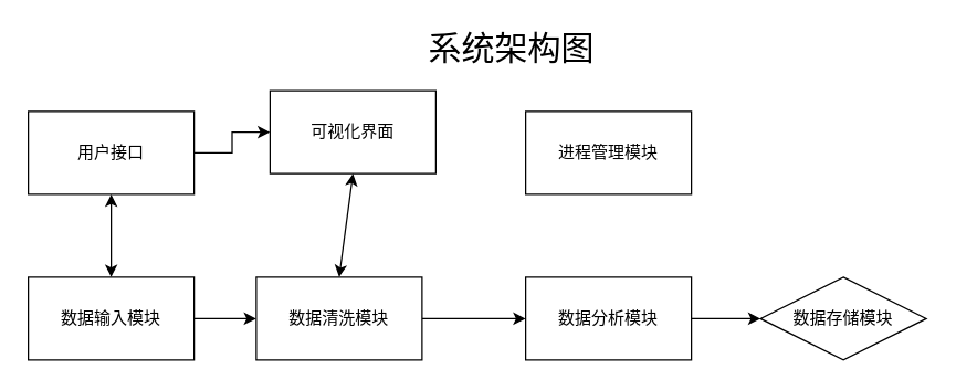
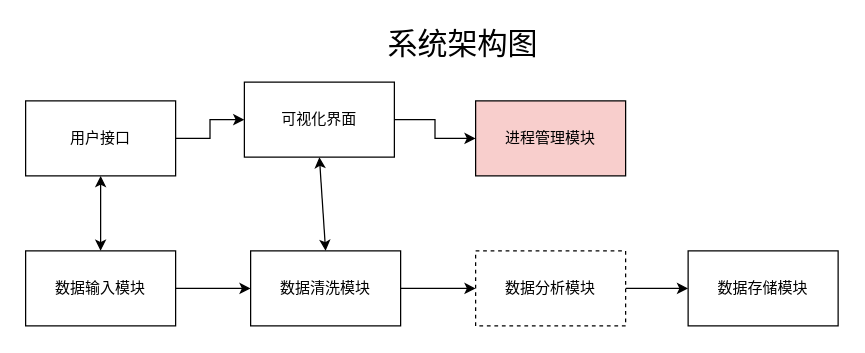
  <mxCell id="0" />
  <mxCell id="1" parent="0" />
  <mxCell id="2" value="" style="edgeStyle=orthogonalEdgeStyle;rounded=0;orthogonalLoop=1;jettySize=auto;html=1;" edge="1" parent="1" source="3" target="9"><mxGeometry relative="1" as="geometry" /></mxCell>
  <mxCell id="3" value="数据输入模块" style="rounded=0;whiteSpace=wrap;html=1;" vertex="1" parent="1"><mxGeometry x="20" y="200" width="120" height="60" as="geometry" /></mxCell>
  <mxCell id="4" value="" style="edgeStyle=orthogonalEdgeStyle;rounded=0;orthogonalLoop=1;jettySize=auto;html=1;" edge="1" parent="1" source="5" target="7"><mxGeometry relative="1" as="geometry" /></mxCell>
  <mxCell id="5" value="用户接口" style="rounded=0;whiteSpace=wrap;html=1;" vertex="1" parent="1"><mxGeometry x="20" y="80" width="120" height="60" as="geometry" /></mxCell>
+ <mxCell id="6" value="" style="edgeStyle=orthogonalEdgeStyle;rounded=0;orthogonalLoop=1;jettySize=auto;html=1;" edge="1" parent="1" source="7" target="11"><mxGeometry relative="1" as="geometry" /></mxCell>
  <mxCell id="7" value="可视化界面" style="rounded=0;whiteSpace=wrap;html=1;" vertex="1" parent="1"><mxGeometry x="195" y="65" width="120" height="60" as="geometry" /></mxCell>
  <mxCell id="8" value="" style="edgeStyle=orthogonalEdgeStyle;rounded=0;orthogonalLoop=1;jettySize=auto;html=1;" edge="1" parent="1" source="9" target="13"><mxGeometry relative="1" as="geometry" /></mxCell>
- <mxCell id="9" value="数据清洗模块" style="rounded=0;whiteSpace=wrap;html=1;" vertex="1" parent="1"><mxGeometry x="185" y="200" width="120" height="60" as="geometry" /></mxCell>
- <mxCell id="10" value="数据存储模块" style="rhombus;whiteSpace=wrap;html=1;" vertex="1" parent="1"><mxGeometry x="550" y="200" width="120" height="60" as="geometry" /></mxCell>
- <mxCell id="11" value="进程管理模块" style="rounded=0;whiteSpace=wrap;html=1;" vertex="1" parent="1"><mxGeometry x="380" y="80" width="120" height="60" as="geometry" /></mxCell>
+ <mxCell id="9" value="数据清洗模块" style="rounded=0;whiteSpace=wrap;html=1;" vertex="1" parent="1"><mxGeometry x="200" y="200" width="120" height="60" as="geometry" /></mxCell>
+ <mxCell id="10" value="数据存储模块" style="rounded=0;whiteSpace=wrap;html=1;" vertex="1" parent="1"><mxGeometry x="550" y="200" width="120" height="60" as="geometry" /></mxCell>
+ <mxCell id="11" value="进程管理模块" style="rounded=0;whiteSpace=wrap;html=1;fillColor=#f8cecc;" vertex="1" parent="1"><mxGeometry x="380" y="80" width="120" height="60" as="geometry" /></mxCell>
  <mxCell id="12" value="" style="edgeStyle=orthogonalEdgeStyle;rounded=0;orthogonalLoop=1;jettySize=auto;html=1;" edge="1" parent="1" source="13" target="10"><mxGeometry relative="1" as="geometry" /></mxCell>
- <mxCell id="13" value="数据分析模块" style="rounded=0;whiteSpace=wrap;html=1;" vertex="1" parent="1"><mxGeometry x="380" y="200" width="120" height="60" as="geometry" /></mxCell>
+ <mxCell id="13" value="数据分析模块" style="rounded=0;whiteSpace=wrap;html=1;dashed=1;" vertex="1" parent="1"><mxGeometry x="380" y="200" width="120" height="60" as="geometry" /></mxCell>
  <mxCell id="14" value="" style="endArrow=classic;startArrow=classic;html=1;rounded=0;entryX=0.5;entryY=1;entryDx=0;entryDy=0;exitX=0.5;exitY=0;exitDx=0;exitDy=0;" edge="1" parent="1" source="3" target="5"><mxGeometry width="50" height="50" relative="1" as="geometry"><mxPoint x="240" y="320" as="sourcePoint" /><mxPoint x="290" y="270" as="targetPoint" /></mxGeometry></mxCell>
  <mxCell id="15" value="" style="endArrow=classic;startArrow=classic;html=1;rounded=0;entryX=0.5;entryY=1;entryDx=0;entryDy=0;exitX=0.5;exitY=0;exitDx=0;exitDy=0;" edge="1" parent="1" source="9" target="7"><mxGeometry width="50" height="50" relative="1" as="geometry"><mxPoint x="240" y="220" as="sourcePoint" /><mxPoint x="290" y="170" as="targetPoint" /></mxGeometry></mxCell>
  <mxCell id="16" value="&lt;font style=&quot;font-size: 24px;&quot;&gt;系统架构图&lt;/font&gt;" style="text;html=1;align=center;verticalAlign=middle;whiteSpace=wrap;rounded=0;" vertex="1" parent="1"><mxGeometry x="275" y="20" width="190" height="30" as="geometry" /></mxCell>
